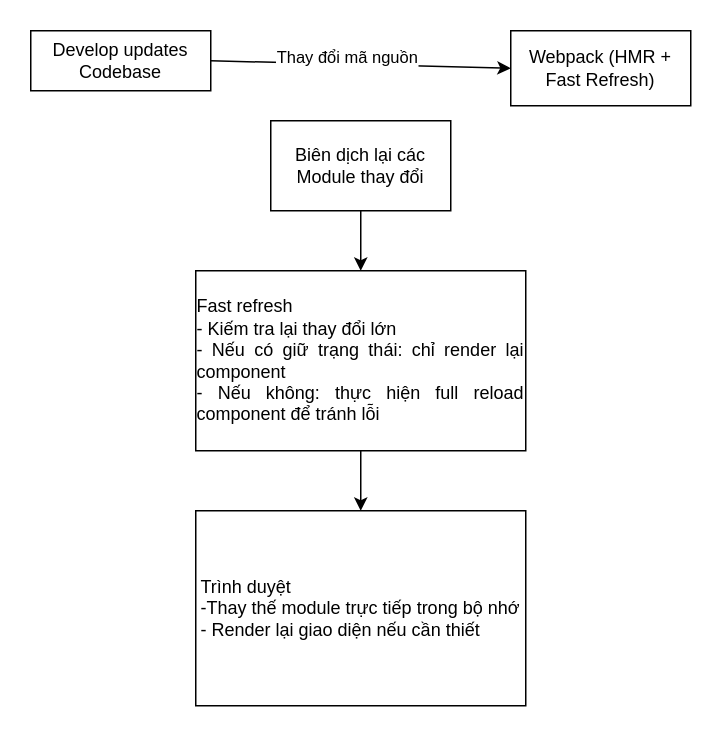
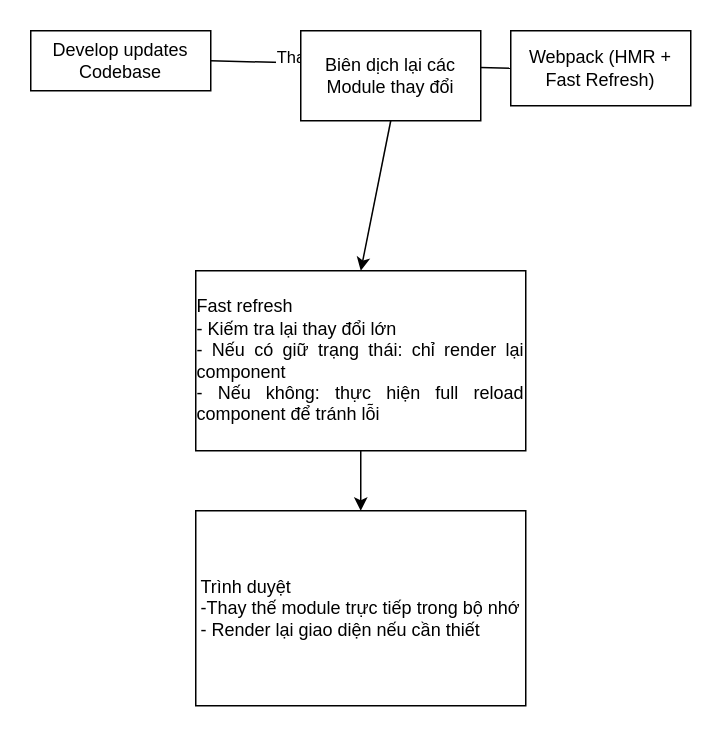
  <mxCell id="0" />
  <mxCell id="1" parent="0" />
  <mxCell id="2" value="Develop updates&lt;div&gt;Codebase&lt;/div&gt;" style="rounded=0;whiteSpace=wrap;html=1;" vertex="1" parent="1"><mxGeometry x="20" y="20" width="120" height="40" as="geometry" /></mxCell>
  <mxCell id="3" value="Webpack (HMR + Fast Refresh)" style="rounded=0;whiteSpace=wrap;html=1;" vertex="1" parent="1"><mxGeometry x="340" y="20" width="120" height="50" as="geometry" /></mxCell>
- <mxCell id="4" value="" style="endArrow=classic;html=1;rounded=0;exitX=1;exitY=0.5;exitDx=0;exitDy=0;entryX=0;entryY=0.5;entryDx=0;entryDy=0;" edge="1" parent="1" source="2" target="3"><mxGeometry width="50" height="50" relative="1" as="geometry"><mxPoint x="320" y="70" as="sourcePoint" /><mxPoint x="370" y="20" as="targetPoint" /></mxGeometry></mxCell>
+ <mxCell id="4" value="" style="endArrow=none;html=1;rounded=0;exitX=1;exitY=0.5;exitDx=0;exitDy=0;entryX=0;entryY=0.5;entryDx=0;entryDy=0;" edge="1" parent="1" source="2" target="3"><mxGeometry width="50" height="50" relative="1" as="geometry"><mxPoint x="320" y="70" as="sourcePoint" /><mxPoint x="370" y="20" as="targetPoint" /></mxGeometry></mxCell>
  <mxCell id="5" value="Thay đổi mã nguồn" style="edgeLabel;html=1;align=center;verticalAlign=middle;resizable=0;points=[];" vertex="1" connectable="0" parent="4"><mxGeometry x="-0.104" y="5" relative="1" as="geometry"><mxPoint as="offset" /></mxGeometry></mxCell>
- <mxCell id="6" value="Biên dịch lại các Module thay đổi" style="rounded=0;whiteSpace=wrap;html=1;" vertex="1" parent="1"><mxGeometry x="180" y="80" width="120" height="60" as="geometry" /></mxCell>
+ <mxCell id="6" value="Biên dịch lại các Module thay đổi" style="rounded=0;whiteSpace=wrap;html=1;" vertex="1" parent="1"><mxGeometry x="200" y="20" width="120" height="60" as="geometry" /></mxCell>
  <mxCell id="7" style="edgeStyle=orthogonalEdgeStyle;rounded=0;orthogonalLoop=1;jettySize=auto;html=1;exitX=0.5;exitY=1;exitDx=0;exitDy=0;" edge="1" parent="1" source="8" target="9"><mxGeometry relative="1" as="geometry" /></mxCell>
  <mxCell id="8" value="&lt;div style=&quot;text-align: justify;&quot;&gt;&lt;span style=&quot;background-color: initial;&quot;&gt;Fast refresh&lt;/span&gt;&lt;/div&gt;&lt;div style=&quot;text-align: justify;&quot;&gt;- Kiếm tra lại thay đổi lớn&lt;/div&gt;&lt;div style=&quot;text-align: justify;&quot;&gt;- Nếu có giữ trạng thái: chỉ render lại component&lt;/div&gt;&lt;div style=&quot;text-align: justify;&quot;&gt;- Nếu không: thực hiện full reload component để tránh lỗi&lt;/div&gt;" style="rounded=0;whiteSpace=wrap;html=1;shadow=0;" vertex="1" parent="1"><mxGeometry x="130" y="180" width="220" height="120" as="geometry" /></mxCell>
  <mxCell id="9" value="&lt;div style=&quot;text-align: justify;&quot;&gt;Trình duyệt&lt;/div&gt;&lt;div style=&quot;text-align: justify;&quot;&gt;-Thay thế module trực tiếp trong bộ nhớ&lt;/div&gt;&lt;div style=&quot;text-align: justify;&quot;&gt;- Render lại giao diện nếu cần thiết&lt;/div&gt;" style="rounded=0;whiteSpace=wrap;html=1;shadow=0;" vertex="1" parent="1"><mxGeometry x="130" y="340" width="220" height="130" as="geometry" /></mxCell>
  <mxCell id="10" value="" style="endArrow=classic;html=1;rounded=0;exitX=0.5;exitY=1;exitDx=0;exitDy=0;entryX=0.5;entryY=0;entryDx=0;entryDy=0;" edge="1" parent="1" source="6" target="8"><mxGeometry width="50" height="50" relative="1" as="geometry"><mxPoint x="170" y="300" as="sourcePoint" /><mxPoint x="220" y="250" as="targetPoint" /></mxGeometry></mxCell>
